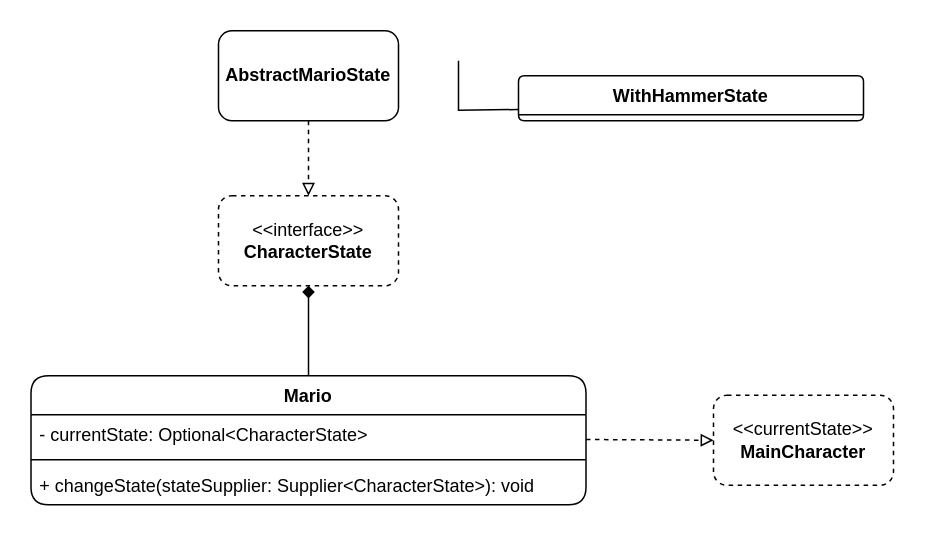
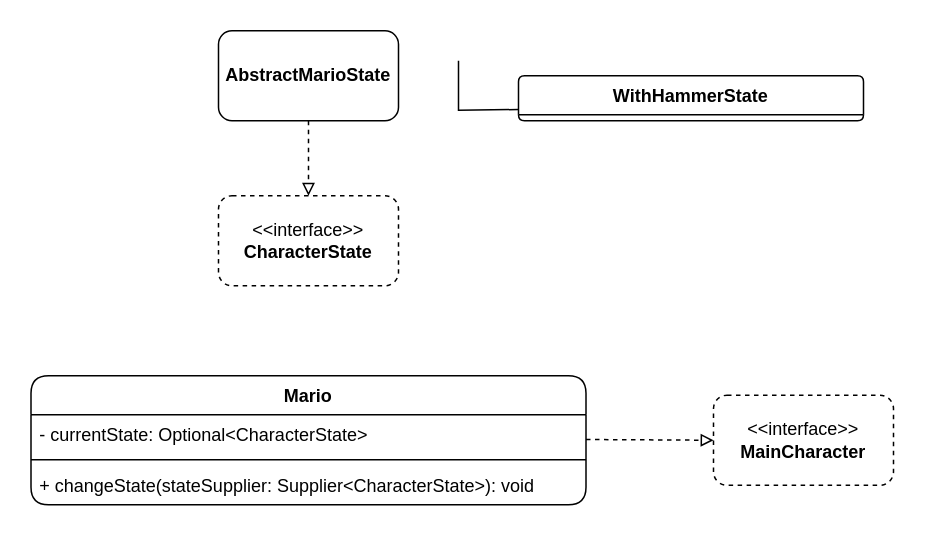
  <mxCell id="0" />
  <mxCell id="1" parent="0" />
  <mxCell id="2" value="&amp;lt;&amp;lt;interface&amp;gt;&amp;gt;&lt;div&gt;&lt;b&gt;CharacterState&lt;/b&gt;&lt;/div&gt;" style="rounded=1;whiteSpace=wrap;html=1;dashed=1;" vertex="1" parent="1"><mxGeometry x="145" y="130" width="120" height="60" as="geometry" /></mxCell>
- <mxCell id="3" value="&amp;lt;&amp;lt;currentState&amp;gt;&amp;gt;&lt;div&gt;&lt;b&gt;MainCharacter&lt;/b&gt;&lt;/div&gt;" style="rounded=1;whiteSpace=wrap;html=1;dashed=1;" vertex="1" parent="1"><mxGeometry x="475" y="263" width="120" height="60" as="geometry" /></mxCell>
+ <mxCell id="3" value="&amp;lt;&amp;lt;interface&amp;gt;&amp;gt;&lt;div&gt;&lt;b&gt;MainCharacter&lt;/b&gt;&lt;/div&gt;" style="rounded=1;whiteSpace=wrap;html=1;dashed=1;" vertex="1" parent="1"><mxGeometry x="475" y="263" width="120" height="60" as="geometry" /></mxCell>
  <mxCell id="4" value="WithHammerState" style="swimlane;fontStyle=1;align=center;verticalAlign=top;childLayout=stackLayout;horizontal=1;startSize=26;horizontalStack=0;resizeParent=1;resizeParentMax=0;resizeLast=0;collapsible=1;marginBottom=0;whiteSpace=wrap;html=1;rounded=1;" vertex="1" parent="1"><mxGeometry x="345" y="50" width="230" height="30" as="geometry" /></mxCell>
  <mxCell id="5" value="Mario" style="swimlane;fontStyle=1;align=center;verticalAlign=top;childLayout=stackLayout;horizontal=1;startSize=26;horizontalStack=0;resizeParent=1;resizeParentMax=0;resizeLast=0;collapsible=1;marginBottom=0;whiteSpace=wrap;html=1;rounded=1;" vertex="1" parent="1"><mxGeometry x="20" y="250" width="370" height="86" as="geometry" /></mxCell>
  <mxCell id="6" value="- currentState: Optional&amp;lt;CharacterState&amp;gt;" style="text;strokeColor=none;fillColor=none;align=left;verticalAlign=top;spacingLeft=4;spacingRight=4;overflow=hidden;rotatable=0;points=[[0,0.5],[1,0.5]];portConstraint=eastwest;whiteSpace=wrap;html=1;" vertex="1" parent="5"><mxGeometry y="26" width="370" height="26" as="geometry" /></mxCell>
  <mxCell id="7" value="" style="line;strokeWidth=1;fillColor=none;align=left;verticalAlign=middle;spacingTop=-1;spacingLeft=3;spacingRight=3;rotatable=0;labelPosition=right;points=[];portConstraint=eastwest;strokeColor=inherit;" vertex="1" parent="5"><mxGeometry y="52" width="370" height="8" as="geometry" /></mxCell>
  <mxCell id="8" value="+ changeState(stateSupplier: Supplier&amp;lt;CharacterState&amp;gt;): void" style="text;strokeColor=none;fillColor=none;align=left;verticalAlign=top;spacingLeft=4;spacingRight=4;overflow=hidden;rotatable=0;points=[[0,0.5],[1,0.5]];portConstraint=eastwest;whiteSpace=wrap;html=1;" vertex="1" parent="5"><mxGeometry y="60" width="370" height="26" as="geometry" /></mxCell>
  <mxCell id="9" value="&lt;b&gt;AbstractMarioState&lt;/b&gt;" style="html=1;whiteSpace=wrap;rounded=1;" vertex="1" parent="1"><mxGeometry x="145" y="20" width="120" height="60" as="geometry" /></mxCell>
  <mxCell id="10" value="" style="endArrow=block;html=1;rounded=0;endFill=0;entryX=0;entryY=0.5;entryDx=0;entryDy=0;dashed=1;" edge="1" parent="1" target="3"><mxGeometry width="50" height="50" relative="1" as="geometry"><mxPoint x="390" y="292.5" as="sourcePoint" /><mxPoint x="470" y="292.5" as="targetPoint" /></mxGeometry></mxCell>
  <mxCell id="11" value="" style="endArrow=block;html=1;rounded=0;exitX=0.5;exitY=1;exitDx=0;exitDy=0;entryX=0.5;entryY=0;entryDx=0;entryDy=0;endFill=0;dashed=1;" edge="1" parent="1" source="9" target="2"><mxGeometry width="50" height="50" relative="1" as="geometry"><mxPoint x="425" y="160" as="sourcePoint" /><mxPoint x="475" y="110" as="targetPoint" /></mxGeometry></mxCell>
- <mxCell id="12" value="" style="endArrow=diamond;html=1;rounded=0;exitX=0.5;exitY=0;exitDx=0;exitDy=0;entryX=0.5;entryY=1;entryDx=0;entryDy=0;endFill=1;" edge="1" parent="1" source="5" target="2"><mxGeometry width="50" height="50" relative="1" as="geometry"><mxPoint x="425" y="160" as="sourcePoint" /><mxPoint x="475" y="110" as="targetPoint" /></mxGeometry></mxCell>
  <mxCell id="13" value="" style="endArrow=none;html=1;rounded=0;entryX=0;entryY=0.75;entryDx=0;entryDy=0;" edge="1" parent="1" target="4"><mxGeometry width="50" height="50" relative="1" as="geometry"><mxPoint x="305" y="40" as="sourcePoint" /><mxPoint x="475" y="110" as="targetPoint" /><Array as="points"><mxPoint x="305" y="73" /></Array></mxGeometry></mxCell>
